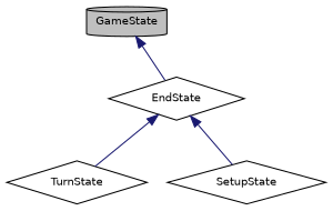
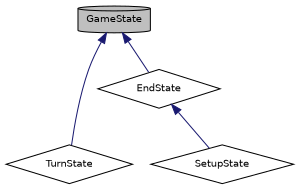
  digraph {
    node [color=black fillcolor=white fontname=Helvetica fontsize=10 shape=diamond style=filled]
    edge [color=midnightblue dir=back fontname=Helvetica fontsize=10 labelfontname=Helvetica labelfontsize=10 style=solid]
    n1 [fillcolor=grey75 fontcolor=black height=0.2 label=GameState shape=cylinder width=0.4]
    n2 [height=0.2 label=EndState width=0.4]
    n3 [height=0.2 label=TurnState width=0.4]
    n4 [height=0.2 label=SetupState width=0.4]
    n1 -> n2
-   n2 -> n3
+   n1 -> n3
    n2 -> n4
  }
